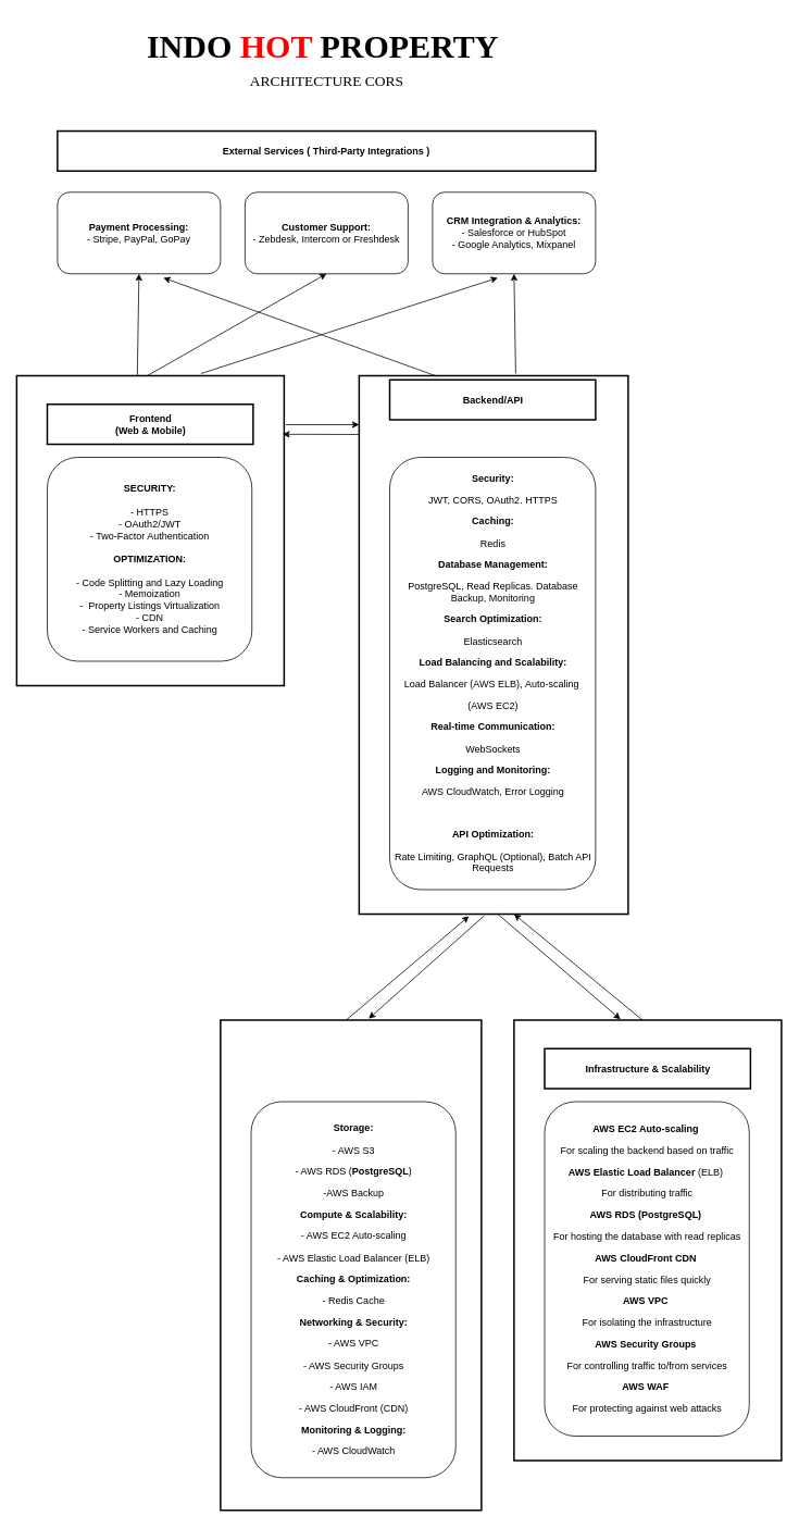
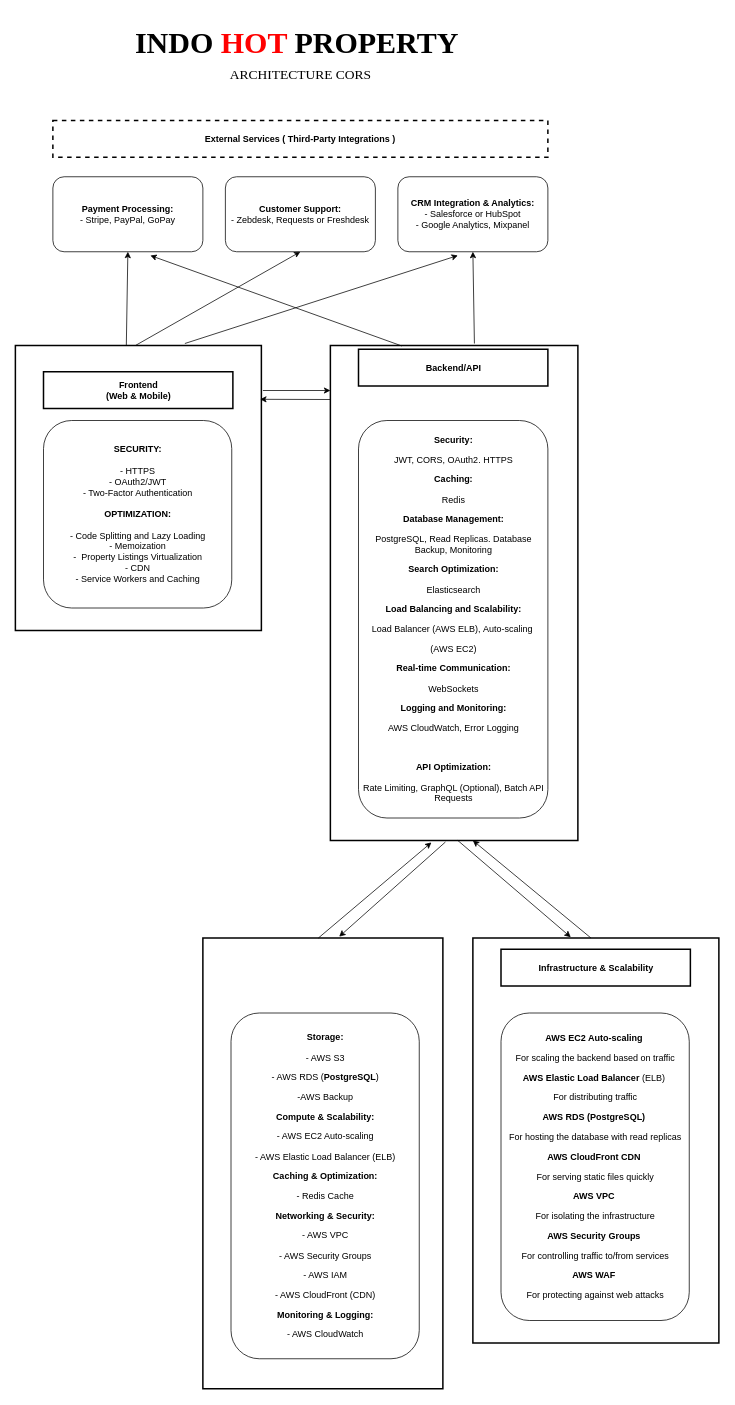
  <mxCell id="0" />
  <mxCell id="1" parent="0" />
  <mxCell id="2" value="&#10;" style="whiteSpace=wrap;strokeWidth=2;" parent="1" vertex="1"><mxGeometry x="20" y="460" width="328" height="380" as="geometry" /></mxCell>
  <mxCell id="3" value="Frontend&#10;(Web &amp; Mobile)" style="whiteSpace=wrap;strokeWidth=2;fontStyle=1" parent="1" vertex="1"><mxGeometry x="57.5" y="495" width="252.5" height="49" as="geometry" /></mxCell>
  <mxCell id="4" value="&lt;b&gt;SECURITY:&lt;/b&gt;&lt;div&gt;&lt;b&gt;&lt;br&gt;&lt;/b&gt;&lt;div&gt;- HTTPS&lt;br&gt;- OAuth2/JWT&lt;div&gt;- Two-Factor Authentication&lt;br&gt;&lt;br&gt;&lt;b&gt;OPTIMIZATION:&lt;/b&gt;&lt;/div&gt;&lt;div&gt;&lt;b&gt;&lt;br&gt;&lt;/b&gt;&lt;/div&gt;&lt;div&gt;&lt;span style=&quot;background-color: initial;&quot;&gt;- Code Splitting and Lazy Loading&lt;/span&gt;&lt;div&gt;-&amp;nbsp;Memoization&lt;div&gt;-&amp;nbsp; Property Listings Virtualization&lt;/div&gt;&lt;div&gt;- CDN&lt;/div&gt;&lt;div&gt;-&amp;nbsp;Service Workers and Caching&lt;/div&gt;&lt;/div&gt;&lt;/div&gt;&lt;/div&gt;&lt;/div&gt;" style="rounded=1;whiteSpace=wrap;html=1;" vertex="1" parent="1"><mxGeometry x="57.5" y="560" width="251" height="250" as="geometry" /></mxCell>
  <mxCell id="5" style="edgeStyle=orthogonalEdgeStyle;rounded=0;orthogonalLoop=1;jettySize=auto;html=1;exitX=0.5;exitY=1;exitDx=0;exitDy=0;" edge="1" parent="1" source="2" target="2"><mxGeometry relative="1" as="geometry" /></mxCell>
  <mxCell id="6" value="&#10;" style="whiteSpace=wrap;strokeWidth=2;" vertex="1" parent="1"><mxGeometry x="440" y="460" width="330" height="660" as="geometry" /></mxCell>
  <mxCell id="7" value="Backend/API" style="whiteSpace=wrap;strokeWidth=2;fontStyle=1" vertex="1" parent="1"><mxGeometry x="477.5" y="465" width="252.5" height="49" as="geometry" /></mxCell>
  <mxCell id="8" value="&lt;p data-pm-slice=&quot;0 0 []&quot;&gt;&lt;b&gt;Security:&lt;/b&gt;&lt;/p&gt;&lt;p&gt;JWT,&amp;nbsp;&lt;span style=&quot;background-color: initial;&quot;&gt;CORS,&amp;nbsp;&lt;/span&gt;&lt;span style=&quot;background-color: initial;&quot;&gt;OAuth2.&amp;nbsp;&lt;/span&gt;&lt;span style=&quot;background-color: initial;&quot;&gt;HTTPS&lt;/span&gt;&lt;/p&gt;&lt;p&gt;&lt;/p&gt;&lt;p&gt;&lt;b&gt;Caching:&lt;/b&gt;&lt;/p&gt;&lt;p&gt;Redis&lt;/p&gt;&lt;p&gt;&lt;/p&gt;&lt;p&gt;&lt;b&gt;Database Management:&lt;/b&gt;&lt;/p&gt;&lt;p&gt;PostgreSQL,&amp;nbsp;&lt;span style=&quot;background-color: initial;&quot;&gt;Read Replicas.&amp;nbsp;&lt;/span&gt;&lt;span style=&quot;background-color: initial;&quot;&gt;Database Backup, Monitoring&lt;/span&gt;&lt;/p&gt;&lt;p&gt;&lt;/p&gt;&lt;p&gt;&lt;b&gt;Search Optimization:&lt;/b&gt;&lt;/p&gt;&lt;p&gt;Elasticsearch&lt;/p&gt;&lt;p&gt;&lt;/p&gt;&lt;p&gt;&lt;b&gt;Load Balancing and Scalability:&lt;/b&gt;&lt;/p&gt;&lt;p&gt;Load Balancer (AWS ELB),&amp;nbsp;&lt;span style=&quot;background-color: initial;&quot;&gt;Auto-scaling&amp;nbsp;&lt;/span&gt;&lt;/p&gt;&lt;p&gt;&lt;span style=&quot;background-color: initial;&quot;&gt;(AWS EC2)&lt;/span&gt;&lt;/p&gt;&lt;p&gt;&lt;/p&gt;&lt;p&gt;&lt;b&gt;Real-time Communication:&lt;/b&gt;&lt;/p&gt;&lt;p&gt;WebSockets&lt;/p&gt;&lt;p&gt;&lt;/p&gt;&lt;p&gt;&lt;b&gt;Logging and Monitoring:&lt;/b&gt;&lt;/p&gt;&lt;p&gt;AWS CloudWatch,&amp;nbsp;&lt;span style=&quot;background-color: initial;&quot;&gt;Error Logging&lt;/span&gt;&lt;/p&gt;&lt;p&gt;&lt;br&gt;&lt;/p&gt;&lt;p&gt;&lt;b&gt;API Optimization:&lt;/b&gt;&lt;/p&gt;&lt;p&gt;Rate Limiting,&amp;nbsp;&lt;span style=&quot;background-color: initial;&quot;&gt;GraphQL (Optional),&amp;nbsp;&lt;/span&gt;&lt;span style=&quot;background-color: initial;&quot;&gt;Batch API Requests&lt;/span&gt;&lt;/p&gt;" style="rounded=1;whiteSpace=wrap;html=1;" vertex="1" parent="1"><mxGeometry x="477.5" y="560" width="252.5" height="530" as="geometry" /></mxCell>
  <mxCell id="9" style="edgeStyle=orthogonalEdgeStyle;rounded=0;orthogonalLoop=1;jettySize=auto;html=1;exitX=0.5;exitY=1;exitDx=0;exitDy=0;" edge="1" parent="1" source="6" target="6"><mxGeometry relative="1" as="geometry" /></mxCell>
  <mxCell id="10" value="" style="endArrow=classic;html=1;rounded=0;" edge="1" parent="1"><mxGeometry width="50" height="50" relative="1" as="geometry"><mxPoint x="350" y="520" as="sourcePoint" /><mxPoint x="440" y="520" as="targetPoint" /></mxGeometry></mxCell>
  <mxCell id="11" value="&#10;" style="whiteSpace=wrap;strokeWidth=2;" vertex="1" parent="1"><mxGeometry x="270" y="1250" width="320" height="601" as="geometry" /></mxCell>
  <mxCell id="12" value="&lt;p data-pm-slice=&quot;0 0 []&quot;&gt;&lt;b&gt;Storage:&lt;/b&gt;&lt;/p&gt;&lt;p&gt;&lt;/p&gt;&lt;p&gt;- AWS S3&lt;/p&gt;&lt;p&gt;- AWS RDS (&lt;b&gt;PostgreSQL&lt;/b&gt;)&lt;/p&gt;&lt;p&gt;-AWS Backup&lt;/p&gt;&lt;p&gt;&lt;b&gt;Compute &amp;amp; Scalability:&lt;/b&gt;&lt;/p&gt;&lt;p&gt;&lt;/p&gt;&lt;p&gt;- AWS EC2 Auto-scaling&lt;/p&gt;&lt;p&gt;- AWS Elastic Load Balancer (ELB)&lt;/p&gt;&lt;p&gt;&lt;b&gt;Caching &amp;amp; Optimization:&lt;/b&gt;&lt;/p&gt;&lt;p&gt;&lt;/p&gt;&lt;p&gt;- Redis Cache&lt;/p&gt;&lt;p&gt;&lt;b&gt;Networking &amp;amp; Security:&lt;/b&gt;&lt;/p&gt;&lt;p&gt;&lt;/p&gt;&lt;p&gt;- AWS VPC&lt;/p&gt;&lt;p&gt;- AWS Security Groups&lt;/p&gt;&lt;p&gt;- AWS IAM&lt;/p&gt;&lt;p&gt;- AWS CloudFront (CDN)&lt;/p&gt;&lt;p&gt;&lt;b&gt;Monitoring &amp;amp; Logging:&lt;/b&gt;&lt;/p&gt;&lt;p&gt;&lt;/p&gt;&lt;p&gt;- AWS CloudWatch&lt;/p&gt;" style="rounded=1;whiteSpace=wrap;html=1;" vertex="1" parent="1"><mxGeometry x="307.5" y="1350" width="251" height="461" as="geometry" /></mxCell>
  <mxCell id="13" style="edgeStyle=orthogonalEdgeStyle;rounded=0;orthogonalLoop=1;jettySize=auto;html=1;exitX=0.5;exitY=1;exitDx=0;exitDy=0;" edge="1" parent="1" source="11" target="11"><mxGeometry relative="1" as="geometry" /></mxCell>
  <mxCell id="14" value="&#10;" style="whiteSpace=wrap;strokeWidth=2;" vertex="1" parent="1"><mxGeometry x="630" y="1250" width="328" height="540" as="geometry" /></mxCell>
- <mxCell id="15" value="Infrastructure &amp; Scalability" style="whiteSpace=wrap;strokeWidth=2;fontStyle=1" vertex="1" parent="1"><mxGeometry x="667.5" y="1285" width="252.5" height="49" as="geometry" /></mxCell>
+ <mxCell id="15" value="Infrastructure &amp; Scalability" style="whiteSpace=wrap;strokeWidth=2;fontStyle=1" vertex="1" parent="1"><mxGeometry x="667.5" y="1265" width="252.5" height="49" as="geometry" /></mxCell>
  <mxCell id="16" value="&lt;p data-pm-slice=&quot;0 0 []&quot;&gt;&lt;b&gt;AWS EC2 Auto-scaling&lt;/b&gt;&amp;nbsp;&lt;/p&gt;&lt;p data-pm-slice=&quot;0 0 []&quot;&gt;For scaling the backend based on traffic&lt;/p&gt;&lt;p&gt;&lt;b&gt;AWS Elastic Load Balancer&lt;/b&gt; (ELB)&amp;nbsp;&lt;/p&gt;&lt;p&gt;For distributing traffic&lt;/p&gt;&lt;p&gt;&lt;b&gt;AWS RDS (PostgreSQL)&lt;/b&gt;&amp;nbsp;&lt;/p&gt;&lt;p&gt;For hosting the database with read replicas&lt;/p&gt;&lt;p&gt;&lt;b&gt;AWS CloudFront CDN&lt;/b&gt;&amp;nbsp;&lt;/p&gt;&lt;p&gt;For serving static files quickly&lt;/p&gt;&lt;p&gt;&lt;b&gt;AWS VPC&lt;/b&gt;&amp;nbsp;&lt;/p&gt;&lt;p&gt;For isolating the infrastructure&lt;/p&gt;&lt;p&gt;&lt;b&gt;AWS Security Groups&lt;/b&gt;&amp;nbsp;&lt;/p&gt;&lt;p&gt;For controlling traffic to/from services&lt;/p&gt;&lt;p&gt;&lt;b&gt;AWS WAF&lt;/b&gt;&amp;nbsp;&lt;/p&gt;&lt;p&gt;For protecting against web attacks&lt;/p&gt;" style="rounded=1;whiteSpace=wrap;html=1;" vertex="1" parent="1"><mxGeometry x="667.5" y="1350" width="251" height="410" as="geometry" /></mxCell>
  <mxCell id="17" style="edgeStyle=orthogonalEdgeStyle;rounded=0;orthogonalLoop=1;jettySize=auto;html=1;exitX=0.5;exitY=1;exitDx=0;exitDy=0;" edge="1" parent="1" source="14" target="14"><mxGeometry relative="1" as="geometry" /></mxCell>
  <mxCell id="18" value="" style="endArrow=classic;html=1;rounded=0;entryX=1;entryY=0.75;entryDx=0;entryDy=0;" edge="1" parent="1"><mxGeometry width="50" height="50" relative="1" as="geometry"><mxPoint x="440" y="532" as="sourcePoint" /><mxPoint x="346.25" y="531.75" as="targetPoint" /></mxGeometry></mxCell>
  <mxCell id="19" value="" style="endArrow=classic;html=1;rounded=0;entryX=0.595;entryY=0.993;entryDx=0;entryDy=0;entryPerimeter=0;exitX=0.48;exitY=0;exitDx=0;exitDy=0;exitPerimeter=0;" edge="1" parent="1" source="14"><mxGeometry width="50" height="50" relative="1" as="geometry"><mxPoint x="787.65" y="1254.62" as="sourcePoint" /><mxPoint x="630" y="1120" as="targetPoint" /></mxGeometry></mxCell>
  <mxCell id="20" value="" style="endArrow=classic;html=1;rounded=0;exitX=0.515;exitY=1;exitDx=0;exitDy=0;exitPerimeter=0;entryX=0.398;entryY=-0.002;entryDx=0;entryDy=0;entryPerimeter=0;" edge="1" parent="1" source="6" target="14"><mxGeometry width="50" height="50" relative="1" as="geometry"><mxPoint x="640" y="1240" as="sourcePoint" /><mxPoint x="690" y="1190" as="targetPoint" /></mxGeometry></mxCell>
  <mxCell id="21" value="" style="endArrow=classic;html=1;rounded=0;entryX=0.442;entryY=1.003;entryDx=0;entryDy=0;entryPerimeter=0;exitX=0.516;exitY=-0.001;exitDx=0;exitDy=0;exitPerimeter=0;" edge="1" parent="1"><mxGeometry width="50" height="50" relative="1" as="geometry"><mxPoint x="424" y="1249.999" as="sourcePoint" /><mxPoint x="574.74" y="1122.58" as="targetPoint" /></mxGeometry></mxCell>
  <mxCell id="22" value="" style="endArrow=classic;html=1;rounded=0;exitX=0.465;exitY=1.003;exitDx=0;exitDy=0;exitPerimeter=0;entryX=0.568;entryY=-0.003;entryDx=0;entryDy=0;entryPerimeter=0;" edge="1" parent="1" source="6" target="11"><mxGeometry width="50" height="50" relative="1" as="geometry"><mxPoint x="460" y="1249.999" as="sourcePoint" /><mxPoint x="530" y="1240" as="targetPoint" /></mxGeometry></mxCell>
- <mxCell id="23" value="External Services ( Third-Party Integrations )" style="whiteSpace=wrap;strokeWidth=2;fontStyle=1" vertex="1" parent="1"><mxGeometry x="70" y="160" width="660" height="49" as="geometry" /></mxCell>
+ <mxCell id="23" value="External Services ( Third-Party Integrations )" style="whiteSpace=wrap;strokeWidth=2;fontStyle=1;dashed=1;" vertex="1" parent="1"><mxGeometry x="70" y="160" width="660" height="49" as="geometry" /></mxCell>
  <mxCell id="24" value="&lt;b&gt;Payment Processing:&lt;/b&gt;&lt;div&gt;- Stripe, PayPal, GoPay&lt;/div&gt;" style="rounded=1;whiteSpace=wrap;html=1;" vertex="1" parent="1"><mxGeometry x="70" y="235" width="200" height="100" as="geometry" /></mxCell>
  <mxCell id="25" style="edgeStyle=orthogonalEdgeStyle;rounded=0;orthogonalLoop=1;jettySize=auto;html=1;exitX=0.5;exitY=1;exitDx=0;exitDy=0;" edge="1" parent="1"><mxGeometry relative="1" as="geometry"><mxPoint x="400" y="340" as="sourcePoint" /><mxPoint x="400" y="340" as="targetPoint" /></mxGeometry></mxCell>
- <mxCell id="26" value="&lt;b&gt;Customer Support:&lt;/b&gt;&lt;br&gt;- Zebdesk, Intercom or Freshdesk" style="rounded=1;whiteSpace=wrap;html=1;" vertex="1" parent="1"><mxGeometry x="300" y="235" width="200" height="100" as="geometry" /></mxCell>
+ <mxCell id="26" value="&lt;b&gt;Customer Support:&lt;/b&gt;&lt;br&gt;- Zebdesk, Requests or Freshdesk" style="rounded=1;whiteSpace=wrap;html=1;" vertex="1" parent="1"><mxGeometry x="300" y="235" width="200" height="100" as="geometry" /></mxCell>
  <mxCell id="27" value="&lt;strong&gt;CRM Integration &amp;amp; Analytics:&lt;br&gt;&lt;/strong&gt;- Salesforce or HubSpot&lt;br&gt;- Google Analytics, Mixpanel" style="rounded=1;whiteSpace=wrap;html=1;" vertex="1" parent="1"><mxGeometry x="530" y="235" width="200" height="100" as="geometry" /></mxCell>
  <mxCell id="28" value="" style="endArrow=classic;html=1;rounded=0;entryX=0.5;entryY=1;entryDx=0;entryDy=0;exitX=0.451;exitY=0.001;exitDx=0;exitDy=0;exitPerimeter=0;" edge="1" parent="1" source="2" target="24"><mxGeometry width="50" height="50" relative="1" as="geometry"><mxPoint x="130" y="430" as="sourcePoint" /><mxPoint x="350" y="520" as="targetPoint" /></mxGeometry></mxCell>
  <mxCell id="29" value="" style="endArrow=classic;html=1;rounded=0;exitX=0.289;exitY=0.001;exitDx=0;exitDy=0;exitPerimeter=0;" edge="1" parent="1" source="6"><mxGeometry width="50" height="50" relative="1" as="geometry"><mxPoint x="530" y="450" as="sourcePoint" /><mxPoint x="200" y="340" as="targetPoint" /></mxGeometry></mxCell>
  <mxCell id="30" value="" style="endArrow=classic;html=1;rounded=0;exitX=0.488;exitY=0;exitDx=0;exitDy=0;exitPerimeter=0;entryX=0.5;entryY=1;entryDx=0;entryDy=0;" edge="1" parent="1" source="2" target="26"><mxGeometry width="50" height="50" relative="1" as="geometry"><mxPoint x="330" y="440" as="sourcePoint" /><mxPoint x="380" y="390" as="targetPoint" /></mxGeometry></mxCell>
  <mxCell id="31" value="" style="endArrow=classic;html=1;rounded=0;exitX=0.582;exitY=-0.004;exitDx=0;exitDy=0;exitPerimeter=0;entryX=0.5;entryY=1;entryDx=0;entryDy=0;" edge="1" parent="1" source="6" target="27"><mxGeometry width="50" height="50" relative="1" as="geometry"><mxPoint x="400" y="390" as="sourcePoint" /><mxPoint x="450" y="340" as="targetPoint" /></mxGeometry></mxCell>
  <mxCell id="32" value="" style="endArrow=classic;html=1;rounded=0;exitX=0.689;exitY=-0.007;exitDx=0;exitDy=0;exitPerimeter=0;" edge="1" parent="1" source="2"><mxGeometry width="50" height="50" relative="1" as="geometry"><mxPoint x="400" y="390" as="sourcePoint" /><mxPoint x="610" y="340" as="targetPoint" /></mxGeometry></mxCell>
  <mxCell id="33" value="&lt;h1 style=&quot;line-height: 20%; font-size: 40px;&quot;&gt;&lt;font style=&quot;font-size: 40px;&quot; face=&quot;Lucida Console&quot;&gt;INDO &lt;font style=&quot;font-size: 40px;&quot; color=&quot;#ff0000&quot;&gt;HOT&lt;/font&gt; PROPERTY&amp;nbsp;&lt;/font&gt;&lt;/h1&gt;&lt;h2&gt;&lt;font style=&quot;font-weight: normal; font-size: 18px;&quot; face=&quot;Lucida Console&quot;&gt;ARCHITECTURE CORS&lt;/font&gt;&lt;/h2&gt;" style="text;html=1;align=center;verticalAlign=middle;resizable=0;points=[];autosize=1;strokeColor=none;fillColor=none;" vertex="1" parent="1"><mxGeometry x="165" y="20" width="470" height="110" as="geometry" /></mxCell>
